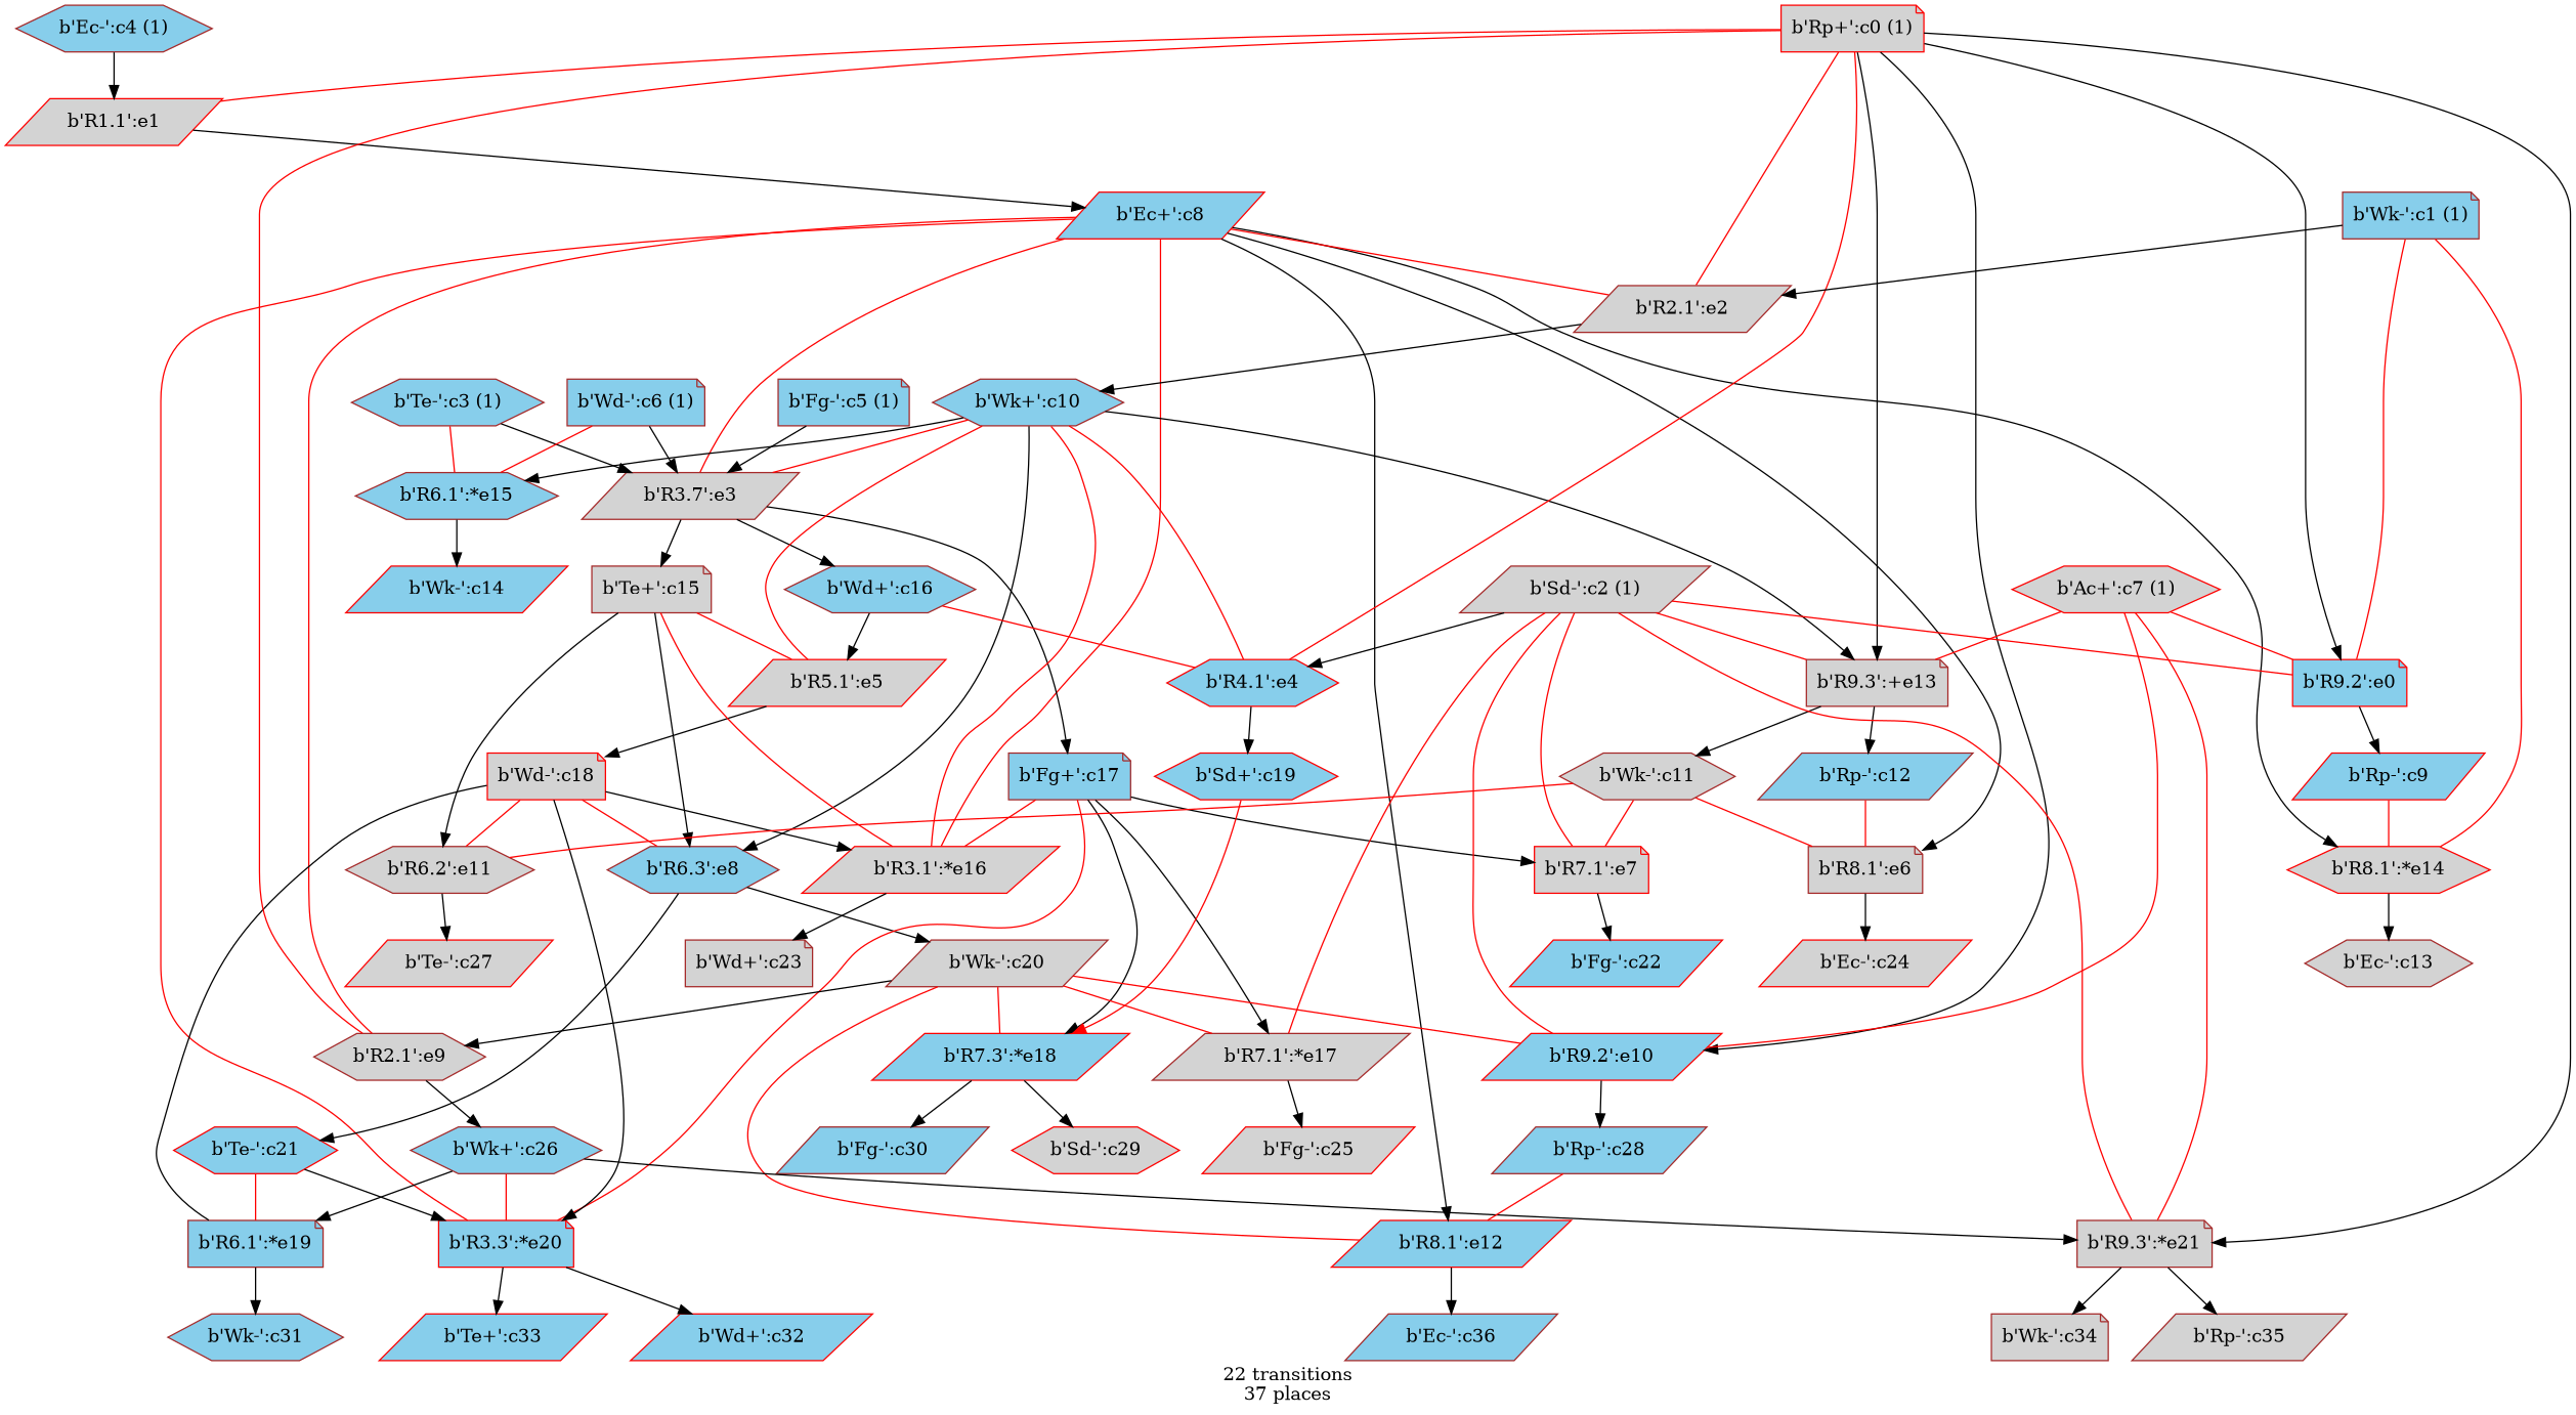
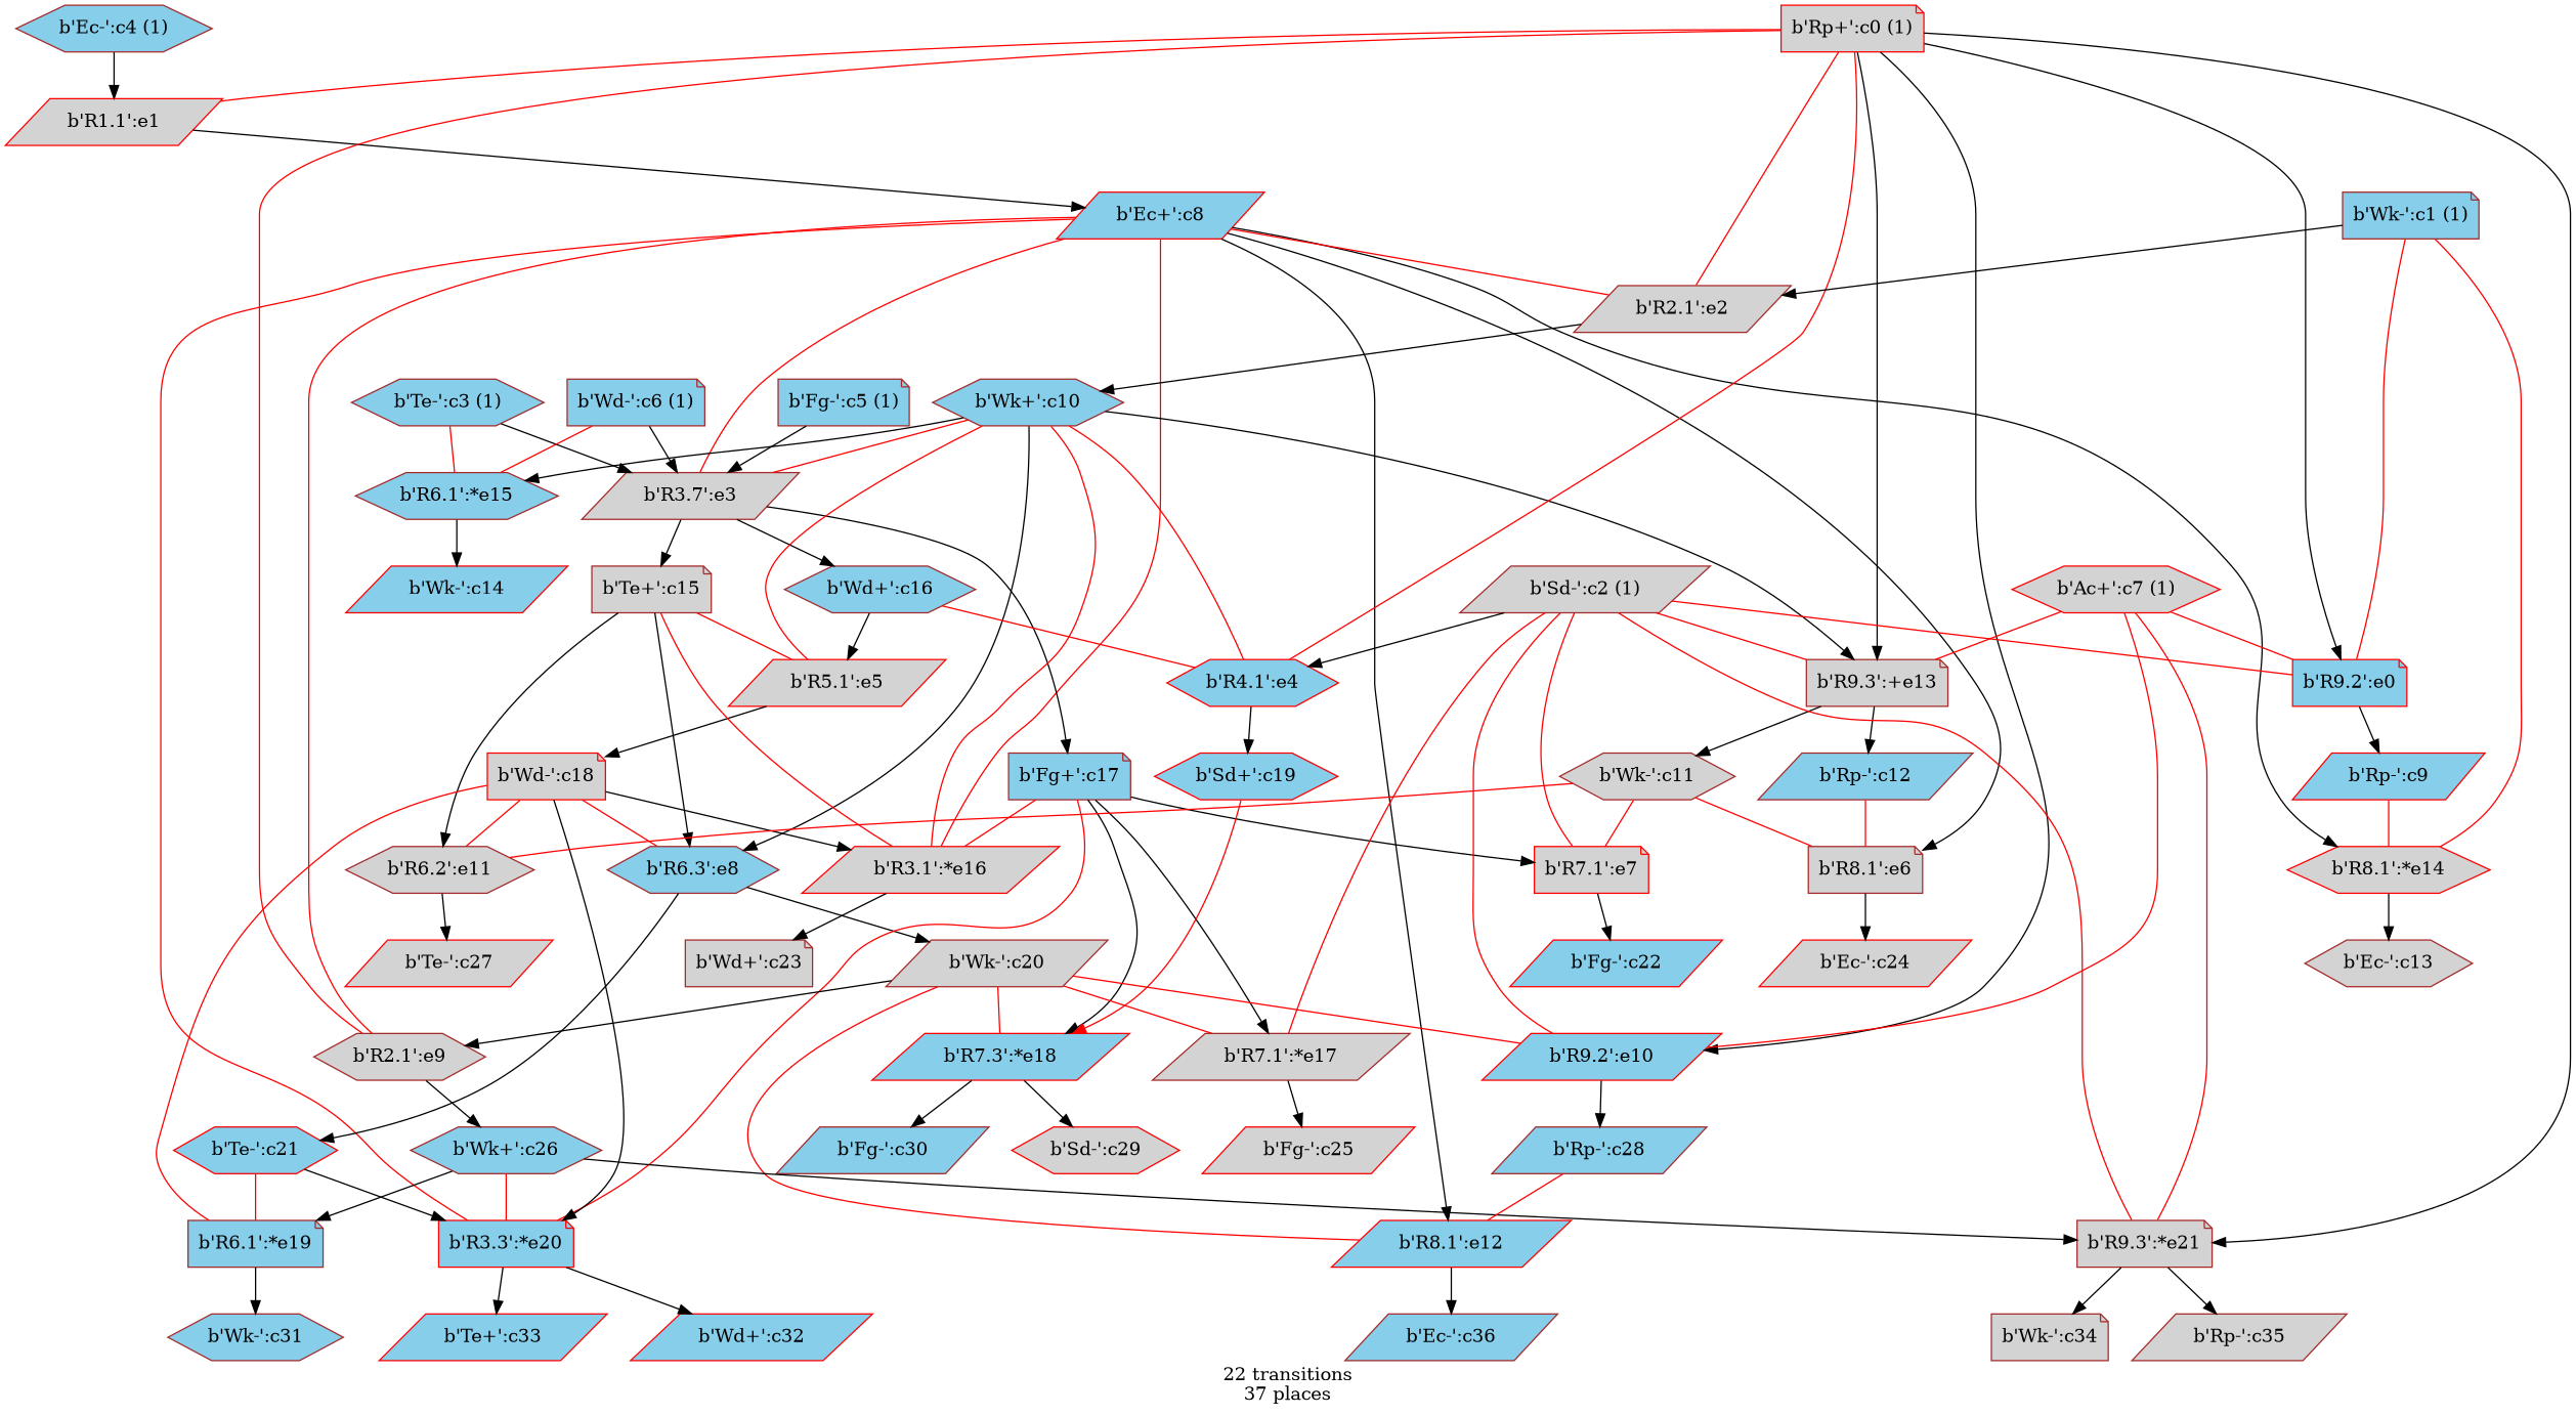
  digraph {
    label="22 transitions\n37 places"
    node [color=brown fillcolor=skyblue shape=parallelogram style=filled]
    n1 [color=red label="b'R9.2':e0" shape=note]
    n2 [color=red label="b'Rp-':c9"]
    n3 [color=red fillcolor=lightgrey label="b'R8.1':*e14" shape=hexagon]
    n4 [color=red fillcolor=lightgrey label="b'R1.1':e1"]
    n5 [color=red label="b'Ec+':c8"]
    n6 [fillcolor=lightgrey label="b'R2.1':e2"]
    n7 [fillcolor=lightgrey label="b'R3.7':e3"]
    n8 [fillcolor=lightgrey label="b'R8.1':e6" shape=note]
    n9 [fillcolor=lightgrey label="b'R2.1':e9" shape=hexagon]
    n10 [color=red label="b'R8.1':e12"]
    n11 [color=red fillcolor=lightgrey label="b'R3.1':*e16"]
    n12 [color=red label="b'R3.3':*e20" shape=note]
    n13 [label="b'Wk+':c10" shape=hexagon]
    n14 [color=red label="b'R4.1':e4" shape=hexagon]
    n15 [color=red fillcolor=lightgrey label="b'R5.1':e5"]
    n16 [label="b'R6.3':e8" shape=hexagon]
    n17 [fillcolor=lightgrey label="b'R9.3':+e13" shape=note]
    n18 [label="b'R6.1':*e15" shape=hexagon]
    n19 [fillcolor=lightgrey label="b'Te+':c15" shape=note]
    n20 [label="b'Wd+':c16" shape=hexagon]
    n21 [label="b'Fg+':c17" shape=note]
    n22 [fillcolor=lightgrey label="b'R6.2':e11" shape=hexagon]
    n23 [color=red fillcolor=lightgrey label="b'R7.1':e7" shape=note]
    n24 [fillcolor=lightgrey label="b'R7.1':*e17"]
    n25 [color=red label="b'R7.3':*e18"]
    n26 [color=red label="b'Sd+':c19" shape=hexagon]
    n27 [color=red fillcolor=lightgrey label="b'Wd-':c18" shape=note]
    n28 [label="b'R6.1':*e19" shape=note]
    n29 [color=red fillcolor=lightgrey label="b'Ec-':c24"]
    n30 [color=red label="b'Fg-':c22"]
    n31 [fillcolor=lightgrey label="b'Wk-':c20"]
    n32 [color=red label="b'Te-':c21" shape=hexagon]
    n33 [color=red label="b'R9.2':e10"]
    n34 [label="b'Wk+':c26" shape=hexagon]
    n35 [fillcolor=lightgrey label="b'R9.3':*e21" shape=note]
    n36 [label="b'Rp-':c28"]
    n37 [color=red fillcolor=lightgrey label="b'Te-':c27"]
    n38 [label="b'Ec-':c36"]
    n39 [fillcolor=lightgrey label="b'Wk-':c11" shape=hexagon]
    n40 [label="b'Rp-':c12"]
    n41 [fillcolor=lightgrey label="b'Ec-':c13" shape=hexagon]
    n42 [color=red label="b'Wk-':c14"]
    n43 [fillcolor=lightgrey label="b'Wd+':c23" shape=note]
    n44 [color=red fillcolor=lightgrey label="b'Fg-':c25"]
    n45 [color=red fillcolor=lightgrey label="b'Sd-':c29" shape=hexagon]
    n46 [label="b'Fg-':c30"]
    n47 [label="b'Wk-':c31" shape=hexagon]
    n48 [color=red label="b'Wd+':c32"]
    n49 [color=red label="b'Te+':c33"]
    n50 [fillcolor=lightgrey label="b'Wk-':c34" shape=note]
    n51 [fillcolor=lightgrey label="b'Rp-':c35"]
    n52 [color=red fillcolor=lightgrey label="b'Rp+':c0 (1)" shape=note]
    n53 [label="b'Wk-':c1 (1)" shape=note]
    n54 [fillcolor=lightgrey label="b'Sd-':c2 (1)"]
    n55 [label="b'Te-':c3 (1)" shape=hexagon]
    n56 [label="b'Ec-':c4 (1)" shape=hexagon]
    n57 [label="b'Fg-':c5 (1)" shape=note]
    n58 [label="b'Wd-':c6 (1)" shape=note]
    n59 [color=red fillcolor=lightgrey label="b'Ac+':c7 (1)" shape=hexagon]
    n1 -> n2
    n2 -> n3 [arrowhead=none color=red]
    n3 -> n41
    n4 -> n5
    n5 -> n3
    n5 -> n6 [arrowhead=none color=red]
    n5 -> n7 [arrowhead=none color=red]
    n5 -> n8
    n5 -> n9 [arrowhead=none color=red]
    n5 -> n10
    n5 -> n11 [arrowhead=none color=red]
    n5 -> n12 [arrowhead=none color=red]
    n6 -> n13
    n7 -> n19
    n7 -> n20
    n7 -> n21
    n8 -> n29
    n9 -> n34
    n10 -> n38
    n11 -> n43
    n12 -> n48
    n12 -> n49
    n13 -> n7 [arrowhead=none color=red]
    n13 -> n11 [arrowhead=none color=red]
    n13 -> n14 [arrowhead=none color=red]
    n13 -> n15 [arrowhead=none color=red]
    n13 -> n16
    n13 -> n17
    n13 -> n18
    n14 -> n26
    n15 -> n27
    n16 -> n31
    n16 -> n32
    n17 -> n39
    n17 -> n40
    n18 -> n42
    n19 -> n11 [arrowhead=none color=red]
    n19 -> n15 [arrowhead=none color=red]
    n19 -> n16
    n19 -> n22
    n20 -> n14 [arrowhead=none color=red]
    n20 -> n15
    n21 -> n11 [arrowhead=none color=red]
    n21 -> n12 [arrowhead=none color=red]
    n21 -> n23
    n21 -> n24
    n21 -> n25
    n22 -> n37
    n23 -> n30
    n24 -> n44
    n25 -> n45
    n25 -> n46
    n26 -> n25 [color=red]
    n27 -> n11
    n27 -> n12
    n27 -> n16 [arrowhead=none color=red]
    n27 -> n22 [arrowhead=none color=red]
-   n27 -> n28 [arrowhead=none color=black]
+   n27 -> n28 [arrowhead=none color=red]
    n28 -> n47
    n31 -> n9
    n31 -> n10 [arrowhead=none color=red]
    n31 -> n24 [arrowhead=none color=red]
    n31 -> n25 [arrowhead=none color=red]
    n31 -> n33 [arrowhead=none color=red]
    n32 -> n12
    n32 -> n28 [arrowhead=none color=red]
    n33 -> n36
    n34 -> n12 [arrowhead=none color=red]
    n34 -> n28
    n34 -> n35
    n35 -> n50
    n35 -> n51
    n36 -> n10 [arrowhead=none color=red]
    n39 -> n8 [arrowhead=none color=red]
    n39 -> n22 [arrowhead=none color=red]
    n39 -> n23 [arrowhead=none color=red]
    n40 -> n8 [arrowhead=none color=red]
    n52 -> n1
    n52 -> n4 [arrowhead=none color=red]
    n52 -> n6 [arrowhead=none color=red]
    n52 -> n9 [arrowhead=none color=red]
    n52 -> n14 [arrowhead=none color=red]
    n52 -> n17
    n52 -> n33
    n52 -> n35
    n53 -> n1 [arrowhead=none color=red]
    n53 -> n3 [arrowhead=none color=red]
    n53 -> n6
    n54 -> n1 [arrowhead=none color=red]
    n54 -> n14
    n54 -> n17 [arrowhead=none color=red]
    n54 -> n23 [arrowhead=none color=red]
    n54 -> n24 [arrowhead=none color=red]
    n54 -> n33 [arrowhead=none color=red]
    n54 -> n35 [arrowhead=none color=red]
    n55 -> n7
    n55 -> n18 [arrowhead=none color=red]
    n56 -> n4
    n57 -> n7
    n58 -> n7
    n58 -> n18 [arrowhead=none color=red]
    n59 -> n1 [arrowhead=none color=red]
    n59 -> n17 [arrowhead=none color=red]
    n59 -> n33 [arrowhead=none color=red]
    n59 -> n35 [arrowhead=none color=red]
  }
